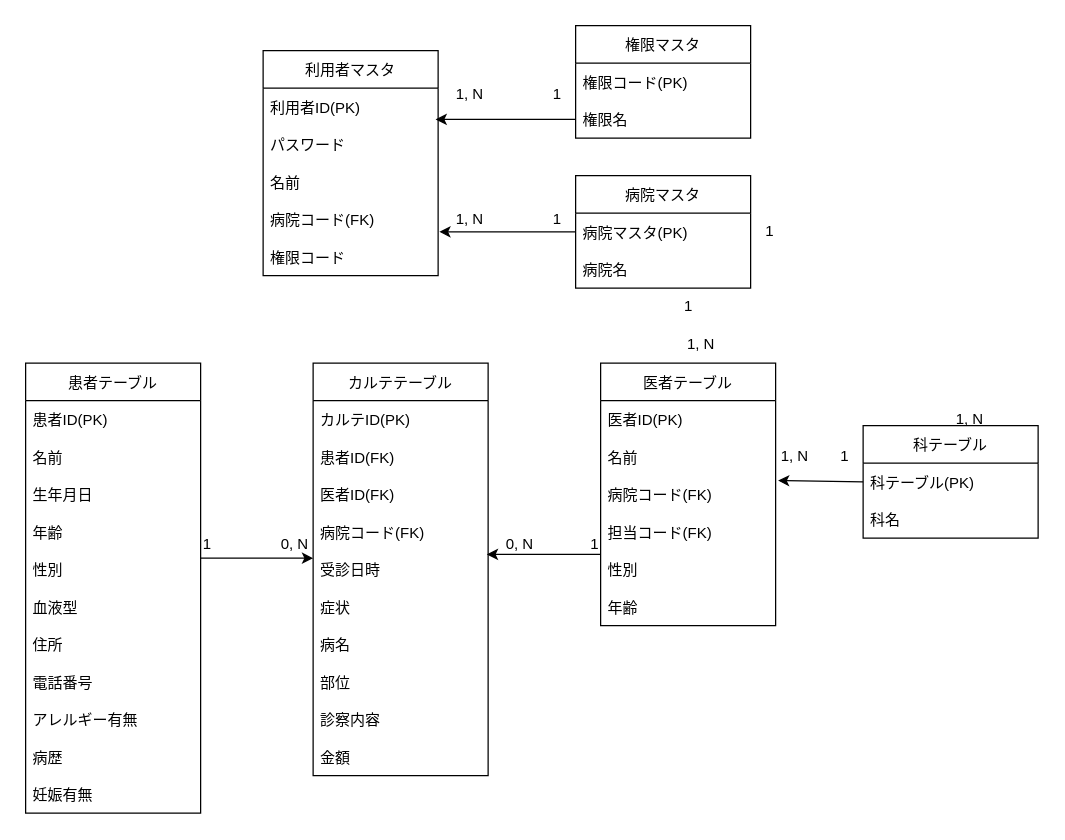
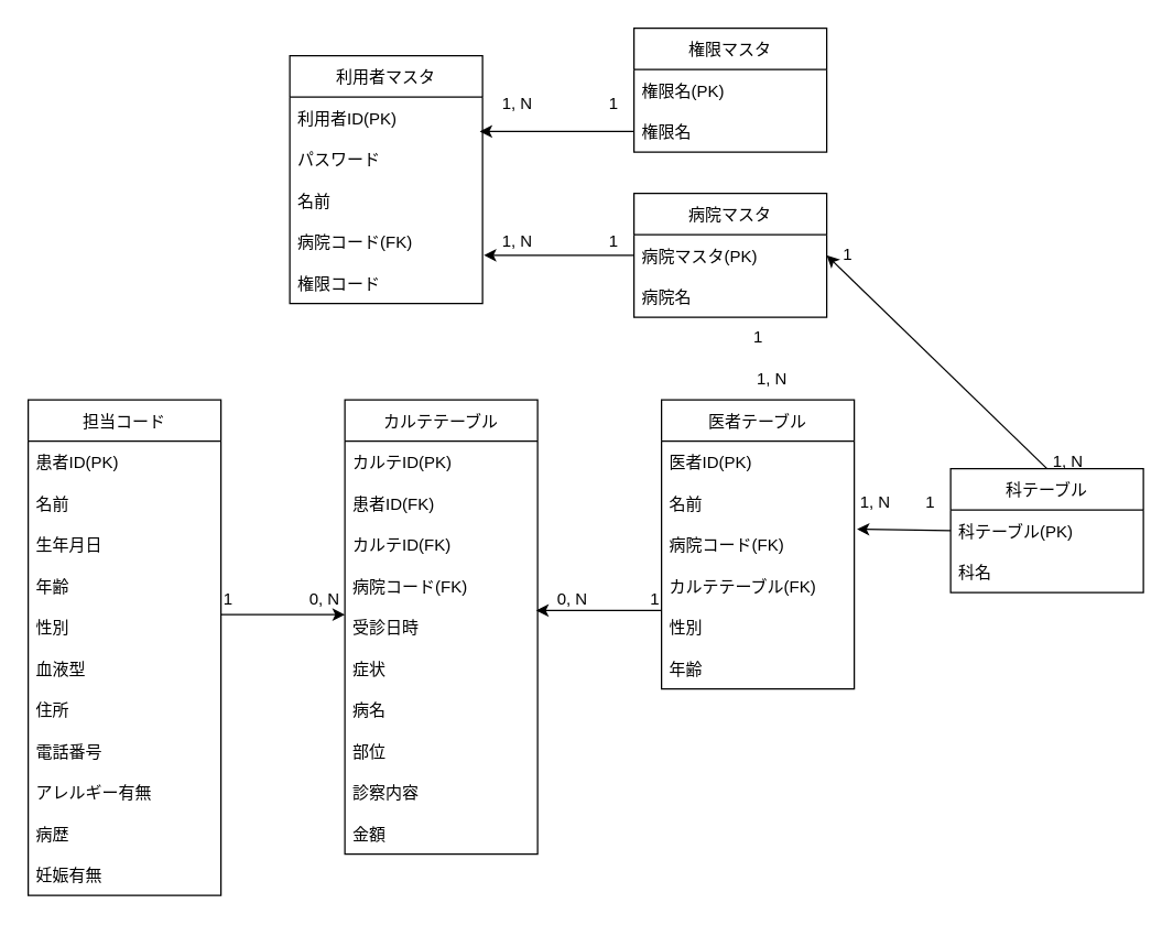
  <mxCell id="0" />
  <mxCell id="1" parent="0" />
  <mxCell id="2" value="利用者マスタ" style="swimlane;fontStyle=0;childLayout=stackLayout;horizontal=1;startSize=30;horizontalStack=0;resizeParent=1;resizeParentMax=0;resizeLast=0;collapsible=1;marginBottom=0;" parent="1" vertex="1"><mxGeometry x="210" y="40" width="140" height="180" as="geometry" /></mxCell>
  <mxCell id="3" value="利用者ID(PK)" style="text;strokeColor=none;fillColor=none;align=left;verticalAlign=middle;spacingLeft=4;spacingRight=4;overflow=hidden;points=[[0,0.5],[1,0.5]];portConstraint=eastwest;rotatable=0;" parent="2" vertex="1"><mxGeometry y="30" width="140" height="30" as="geometry" /></mxCell>
  <mxCell id="4" value="パスワード" style="text;strokeColor=none;fillColor=none;align=left;verticalAlign=middle;spacingLeft=4;spacingRight=4;overflow=hidden;points=[[0,0.5],[1,0.5]];portConstraint=eastwest;rotatable=0;" parent="2" vertex="1"><mxGeometry y="60" width="140" height="30" as="geometry" /></mxCell>
  <mxCell id="5" value="名前" style="text;strokeColor=none;fillColor=none;align=left;verticalAlign=middle;spacingLeft=4;spacingRight=4;overflow=hidden;points=[[0,0.5],[1,0.5]];portConstraint=eastwest;rotatable=0;" parent="2" vertex="1"><mxGeometry y="90" width="140" height="30" as="geometry" /></mxCell>
  <mxCell id="6" value="病院コード(FK)" style="text;strokeColor=none;fillColor=none;align=left;verticalAlign=middle;spacingLeft=4;spacingRight=4;overflow=hidden;points=[[0,0.5],[1,0.5]];portConstraint=eastwest;rotatable=0;" parent="2" vertex="1"><mxGeometry y="120" width="140" height="30" as="geometry" /></mxCell>
  <mxCell id="7" value="権限コード" style="text;strokeColor=none;fillColor=none;align=left;verticalAlign=middle;spacingLeft=4;spacingRight=4;overflow=hidden;points=[[0,0.5],[1,0.5]];portConstraint=eastwest;rotatable=0;" parent="2" vertex="1"><mxGeometry y="150" width="140" height="30" as="geometry" /></mxCell>
  <mxCell id="8" value="病院マスタ" style="swimlane;fontStyle=0;childLayout=stackLayout;horizontal=1;startSize=30;horizontalStack=0;resizeParent=1;resizeParentMax=0;resizeLast=0;collapsible=1;marginBottom=0;" parent="1" vertex="1"><mxGeometry x="460" y="140" width="140" height="90" as="geometry" /></mxCell>
  <mxCell id="9" value="病院マスタ(PK)" style="text;strokeColor=none;fillColor=none;align=left;verticalAlign=middle;spacingLeft=4;spacingRight=4;overflow=hidden;points=[[0,0.5],[1,0.5]];portConstraint=eastwest;rotatable=0;" parent="8" vertex="1"><mxGeometry y="30" width="140" height="30" as="geometry" /></mxCell>
  <mxCell id="10" value="病院名" style="text;strokeColor=none;fillColor=none;align=left;verticalAlign=middle;spacingLeft=4;spacingRight=4;overflow=hidden;points=[[0,0.5],[1,0.5]];portConstraint=eastwest;rotatable=0;" parent="8" vertex="1"><mxGeometry y="60" width="140" height="30" as="geometry" /></mxCell>
- <mxCell id="11" value="患者テーブル" style="swimlane;fontStyle=0;childLayout=stackLayout;horizontal=1;startSize=30;horizontalStack=0;resizeParent=1;resizeParentMax=0;resizeLast=0;collapsible=1;marginBottom=0;" parent="1" vertex="1"><mxGeometry x="20" y="290" width="140" height="360" as="geometry" /></mxCell>
+ <mxCell id="11" value="担当コード" style="swimlane;fontStyle=0;childLayout=stackLayout;horizontal=1;startSize=30;horizontalStack=0;resizeParent=1;resizeParentMax=0;resizeLast=0;collapsible=1;marginBottom=0;" parent="1" vertex="1"><mxGeometry x="20" y="290" width="140" height="360" as="geometry" /></mxCell>
  <mxCell id="12" value="患者ID(PK)" style="text;strokeColor=none;fillColor=none;align=left;verticalAlign=middle;spacingLeft=4;spacingRight=4;overflow=hidden;points=[[0,0.5],[1,0.5]];portConstraint=eastwest;rotatable=0;" parent="11" vertex="1"><mxGeometry y="30" width="140" height="30" as="geometry" /></mxCell>
  <mxCell id="13" value="名前" style="text;strokeColor=none;fillColor=none;align=left;verticalAlign=middle;spacingLeft=4;spacingRight=4;overflow=hidden;points=[[0,0.5],[1,0.5]];portConstraint=eastwest;rotatable=0;" parent="11" vertex="1"><mxGeometry y="60" width="140" height="30" as="geometry" /></mxCell>
  <mxCell id="14" value="生年月日" style="text;strokeColor=none;fillColor=none;align=left;verticalAlign=middle;spacingLeft=4;spacingRight=4;overflow=hidden;points=[[0,0.5],[1,0.5]];portConstraint=eastwest;rotatable=0;" parent="11" vertex="1"><mxGeometry y="90" width="140" height="30" as="geometry" /></mxCell>
  <mxCell id="15" value="年齢" style="text;strokeColor=none;fillColor=none;align=left;verticalAlign=middle;spacingLeft=4;spacingRight=4;overflow=hidden;points=[[0,0.5],[1,0.5]];portConstraint=eastwest;rotatable=0;" parent="11" vertex="1"><mxGeometry y="120" width="140" height="30" as="geometry" /></mxCell>
  <mxCell id="16" value="性別" style="text;strokeColor=none;fillColor=none;align=left;verticalAlign=middle;spacingLeft=4;spacingRight=4;overflow=hidden;points=[[0,0.5],[1,0.5]];portConstraint=eastwest;rotatable=0;" parent="11" vertex="1"><mxGeometry y="150" width="140" height="30" as="geometry" /></mxCell>
  <mxCell id="17" value="血液型" style="text;strokeColor=none;fillColor=none;align=left;verticalAlign=middle;spacingLeft=4;spacingRight=4;overflow=hidden;points=[[0,0.5],[1,0.5]];portConstraint=eastwest;rotatable=0;" parent="11" vertex="1"><mxGeometry y="180" width="140" height="30" as="geometry" /></mxCell>
  <mxCell id="18" value="住所" style="text;strokeColor=none;fillColor=none;align=left;verticalAlign=middle;spacingLeft=4;spacingRight=4;overflow=hidden;points=[[0,0.5],[1,0.5]];portConstraint=eastwest;rotatable=0;" parent="11" vertex="1"><mxGeometry y="210" width="140" height="30" as="geometry" /></mxCell>
  <mxCell id="19" value="電話番号" style="text;strokeColor=none;fillColor=none;align=left;verticalAlign=middle;spacingLeft=4;spacingRight=4;overflow=hidden;points=[[0,0.5],[1,0.5]];portConstraint=eastwest;rotatable=0;" parent="11" vertex="1"><mxGeometry y="240" width="140" height="30" as="geometry" /></mxCell>
  <mxCell id="20" value="アレルギー有無" style="text;strokeColor=none;fillColor=none;align=left;verticalAlign=middle;spacingLeft=4;spacingRight=4;overflow=hidden;points=[[0,0.5],[1,0.5]];portConstraint=eastwest;rotatable=0;" parent="11" vertex="1"><mxGeometry y="270" width="140" height="30" as="geometry" /></mxCell>
  <mxCell id="21" value="病歴" style="text;strokeColor=none;fillColor=none;align=left;verticalAlign=middle;spacingLeft=4;spacingRight=4;overflow=hidden;points=[[0,0.5],[1,0.5]];portConstraint=eastwest;rotatable=0;" parent="11" vertex="1"><mxGeometry y="300" width="140" height="30" as="geometry" /></mxCell>
  <mxCell id="22" value="妊娠有無" style="text;strokeColor=none;fillColor=none;align=left;verticalAlign=middle;spacingLeft=4;spacingRight=4;overflow=hidden;points=[[0,0.5],[1,0.5]];portConstraint=eastwest;rotatable=0;" parent="11" vertex="1"><mxGeometry y="330" width="140" height="30" as="geometry" /></mxCell>
  <mxCell id="23" value="カルテテーブル" style="swimlane;fontStyle=0;childLayout=stackLayout;horizontal=1;startSize=30;horizontalStack=0;resizeParent=1;resizeParentMax=0;resizeLast=0;collapsible=1;marginBottom=0;" parent="1" vertex="1"><mxGeometry x="250" y="290" width="140" height="330" as="geometry" /></mxCell>
  <mxCell id="24" value="カルテID(PK)" style="text;strokeColor=none;fillColor=none;align=left;verticalAlign=middle;spacingLeft=4;spacingRight=4;overflow=hidden;points=[[0,0.5],[1,0.5]];portConstraint=eastwest;rotatable=0;" parent="23" vertex="1"><mxGeometry y="30" width="140" height="30" as="geometry" /></mxCell>
  <mxCell id="25" value="患者ID(FK)" style="text;strokeColor=none;fillColor=none;align=left;verticalAlign=middle;spacingLeft=4;spacingRight=4;overflow=hidden;points=[[0,0.5],[1,0.5]];portConstraint=eastwest;rotatable=0;" vertex="1" parent="23"><mxGeometry y="60" width="140" height="30" as="geometry" /></mxCell>
- <mxCell id="26" value="医者ID(FK)" style="text;strokeColor=none;fillColor=none;align=left;verticalAlign=middle;spacingLeft=4;spacingRight=4;overflow=hidden;points=[[0,0.5],[1,0.5]];portConstraint=eastwest;rotatable=0;" parent="23" vertex="1"><mxGeometry y="90" width="140" height="30" as="geometry" /></mxCell>
+ <mxCell id="26" value="カルテID(FK)" style="text;strokeColor=none;fillColor=none;align=left;verticalAlign=middle;spacingLeft=4;spacingRight=4;overflow=hidden;points=[[0,0.5],[1,0.5]];portConstraint=eastwest;rotatable=0;" parent="23" vertex="1"><mxGeometry y="90" width="140" height="30" as="geometry" /></mxCell>
  <mxCell id="27" value="病院コード(FK)" style="text;strokeColor=none;fillColor=none;align=left;verticalAlign=middle;spacingLeft=4;spacingRight=4;overflow=hidden;points=[[0,0.5],[1,0.5]];portConstraint=eastwest;rotatable=0;" vertex="1" parent="23"><mxGeometry y="120" width="140" height="30" as="geometry" /></mxCell>
  <mxCell id="28" value="受診日時" style="text;strokeColor=none;fillColor=none;align=left;verticalAlign=middle;spacingLeft=4;spacingRight=4;overflow=hidden;points=[[0,0.5],[1,0.5]];portConstraint=eastwest;rotatable=0;" parent="23" vertex="1"><mxGeometry y="150" width="140" height="30" as="geometry" /></mxCell>
  <mxCell id="29" value="症状" style="text;strokeColor=none;fillColor=none;align=left;verticalAlign=middle;spacingLeft=4;spacingRight=4;overflow=hidden;points=[[0,0.5],[1,0.5]];portConstraint=eastwest;rotatable=0;" parent="23" vertex="1"><mxGeometry y="180" width="140" height="30" as="geometry" /></mxCell>
  <mxCell id="30" value="病名" style="text;strokeColor=none;fillColor=none;align=left;verticalAlign=middle;spacingLeft=4;spacingRight=4;overflow=hidden;points=[[0,0.5],[1,0.5]];portConstraint=eastwest;rotatable=0;" vertex="1" parent="23"><mxGeometry y="210" width="140" height="30" as="geometry" /></mxCell>
  <mxCell id="31" value="部位" style="text;strokeColor=none;fillColor=none;align=left;verticalAlign=middle;spacingLeft=4;spacingRight=4;overflow=hidden;points=[[0,0.5],[1,0.5]];portConstraint=eastwest;rotatable=0;" vertex="1" parent="23"><mxGeometry y="240" width="140" height="30" as="geometry" /></mxCell>
  <mxCell id="32" value="診察内容" style="text;strokeColor=none;fillColor=none;align=left;verticalAlign=middle;spacingLeft=4;spacingRight=4;overflow=hidden;points=[[0,0.5],[1,0.5]];portConstraint=eastwest;rotatable=0;" parent="23" vertex="1"><mxGeometry y="270" width="140" height="30" as="geometry" /></mxCell>
  <mxCell id="33" value="金額" style="text;strokeColor=none;fillColor=none;align=left;verticalAlign=middle;spacingLeft=4;spacingRight=4;overflow=hidden;points=[[0,0.5],[1,0.5]];portConstraint=eastwest;rotatable=0;" vertex="1" parent="23"><mxGeometry y="300" width="140" height="30" as="geometry" /></mxCell>
  <mxCell id="34" value="医者テーブル" style="swimlane;fontStyle=0;childLayout=stackLayout;horizontal=1;startSize=30;horizontalStack=0;resizeParent=1;resizeParentMax=0;resizeLast=0;collapsible=1;marginBottom=0;" parent="1" vertex="1"><mxGeometry x="480" y="290" width="140" height="210" as="geometry" /></mxCell>
  <mxCell id="35" value="医者ID(PK)" style="text;strokeColor=none;fillColor=none;align=left;verticalAlign=middle;spacingLeft=4;spacingRight=4;overflow=hidden;points=[[0,0.5],[1,0.5]];portConstraint=eastwest;rotatable=0;" parent="34" vertex="1"><mxGeometry y="30" width="140" height="30" as="geometry" /></mxCell>
  <mxCell id="36" value="名前" style="text;strokeColor=none;fillColor=none;align=left;verticalAlign=middle;spacingLeft=4;spacingRight=4;overflow=hidden;points=[[0,0.5],[1,0.5]];portConstraint=eastwest;rotatable=0;" parent="34" vertex="1"><mxGeometry y="60" width="140" height="30" as="geometry" /></mxCell>
  <mxCell id="37" value="病院コード(FK)" style="text;strokeColor=none;fillColor=none;align=left;verticalAlign=middle;spacingLeft=4;spacingRight=4;overflow=hidden;points=[[0,0.5],[1,0.5]];portConstraint=eastwest;rotatable=0;" parent="34" vertex="1"><mxGeometry y="90" width="140" height="30" as="geometry" /></mxCell>
- <mxCell id="38" value="担当コード(FK)" style="text;strokeColor=none;fillColor=none;align=left;verticalAlign=middle;spacingLeft=4;spacingRight=4;overflow=hidden;points=[[0,0.5],[1,0.5]];portConstraint=eastwest;rotatable=0;" parent="34" vertex="1"><mxGeometry y="120" width="140" height="30" as="geometry" /></mxCell>
+ <mxCell id="38" value="カルテテーブル(FK)" style="text;strokeColor=none;fillColor=none;align=left;verticalAlign=middle;spacingLeft=4;spacingRight=4;overflow=hidden;points=[[0,0.5],[1,0.5]];portConstraint=eastwest;rotatable=0;" parent="34" vertex="1"><mxGeometry y="120" width="140" height="30" as="geometry" /></mxCell>
  <mxCell id="39" value="性別" style="text;strokeColor=none;fillColor=none;align=left;verticalAlign=middle;spacingLeft=4;spacingRight=4;overflow=hidden;points=[[0,0.5],[1,0.5]];portConstraint=eastwest;rotatable=0;" parent="34" vertex="1"><mxGeometry y="150" width="140" height="30" as="geometry" /></mxCell>
  <mxCell id="40" value="年齢" style="text;strokeColor=none;fillColor=none;align=left;verticalAlign=middle;spacingLeft=4;spacingRight=4;overflow=hidden;points=[[0,0.5],[1,0.5]];portConstraint=eastwest;rotatable=0;" parent="34" vertex="1"><mxGeometry y="180" width="140" height="30" as="geometry" /></mxCell>
  <mxCell id="41" value="権限マスタ" style="swimlane;fontStyle=0;childLayout=stackLayout;horizontal=1;startSize=30;horizontalStack=0;resizeParent=1;resizeParentMax=0;resizeLast=0;collapsible=1;marginBottom=0;" parent="1" vertex="1"><mxGeometry x="460" y="20" width="140" height="90" as="geometry" /></mxCell>
- <mxCell id="42" value="権限コード(PK)" style="text;strokeColor=none;fillColor=none;align=left;verticalAlign=middle;spacingLeft=4;spacingRight=4;overflow=hidden;points=[[0,0.5],[1,0.5]];portConstraint=eastwest;rotatable=0;" parent="41" vertex="1"><mxGeometry y="30" width="140" height="30" as="geometry" /></mxCell>
+ <mxCell id="42" value="権限名(PK)" style="text;strokeColor=none;fillColor=none;align=left;verticalAlign=middle;spacingLeft=4;spacingRight=4;overflow=hidden;points=[[0,0.5],[1,0.5]];portConstraint=eastwest;rotatable=0;" parent="41" vertex="1"><mxGeometry y="30" width="140" height="30" as="geometry" /></mxCell>
  <mxCell id="43" value="権限名" style="text;strokeColor=none;fillColor=none;align=left;verticalAlign=middle;spacingLeft=4;spacingRight=4;overflow=hidden;points=[[0,0.5],[1,0.5]];portConstraint=eastwest;rotatable=0;" parent="41" vertex="1"><mxGeometry y="60" width="140" height="30" as="geometry" /></mxCell>
  <mxCell id="44" value="" style="endArrow=classic;html=1;rounded=0;exitX=0;exitY=0.5;exitDx=0;exitDy=0;entryX=1.007;entryY=0.833;entryDx=0;entryDy=0;entryPerimeter=0;" parent="1" source="9" target="6" edge="1"><mxGeometry width="50" height="50" relative="1" as="geometry"><mxPoint x="460" y="90" as="sourcePoint" /><mxPoint x="360" y="190" as="targetPoint" /></mxGeometry></mxCell>
  <mxCell id="45" value="" style="endArrow=classic;html=1;rounded=0;exitX=0;exitY=0.5;exitDx=0;exitDy=0;entryX=-0.04;entryY=1.167;entryDx=0;entryDy=0;entryPerimeter=0;" parent="1" edge="1" target="48" source="43"><mxGeometry width="50" height="50" relative="1" as="geometry"><mxPoint x="80" y="190.98" as="sourcePoint" /><mxPoint x="350" y="195" as="targetPoint" /></mxGeometry></mxCell>
  <mxCell id="46" value="1" style="text;html=1;align=center;verticalAlign=middle;resizable=0;points=[];autosize=1;strokeColor=none;fillColor=none;" parent="1" vertex="1"><mxGeometry x="430" y="60" width="30" height="30" as="geometry" /></mxCell>
  <mxCell id="47" value="1" style="text;html=1;align=center;verticalAlign=middle;resizable=0;points=[];autosize=1;strokeColor=none;fillColor=none;" parent="1" vertex="1"><mxGeometry x="430" y="160" width="30" height="30" as="geometry" /></mxCell>
  <mxCell id="48" value="1, N" style="text;html=1;align=center;verticalAlign=middle;resizable=0;points=[];autosize=1;strokeColor=none;fillColor=none;" parent="1" vertex="1"><mxGeometry x="350" y="60" width="50" height="30" as="geometry" /></mxCell>
  <mxCell id="49" value="1, N" style="text;html=1;align=center;verticalAlign=middle;resizable=0;points=[];autosize=1;strokeColor=none;fillColor=none;" parent="1" vertex="1"><mxGeometry x="350" y="160" width="50" height="30" as="geometry" /></mxCell>
  <mxCell id="50" value="" style="endArrow=classic;html=1;rounded=0;entryX=0.8;entryY=0.867;entryDx=0;entryDy=0;entryPerimeter=0;" parent="1" target="53" edge="1"><mxGeometry width="50" height="50" relative="1" as="geometry"><mxPoint x="160" y="446" as="sourcePoint" /><mxPoint x="260" y="446" as="targetPoint" /></mxGeometry></mxCell>
  <mxCell id="51" value="" style="endArrow=classic;html=1;rounded=0;entryX=-0.02;entryY=0.767;entryDx=0;entryDy=0;entryPerimeter=0;" parent="1" target="55" edge="1"><mxGeometry width="50" height="50" relative="1" as="geometry"><mxPoint x="480" y="443" as="sourcePoint" /><mxPoint x="269.02" y="447" as="targetPoint" /></mxGeometry></mxCell>
  <mxCell id="52" value="1" style="text;html=1;align=center;verticalAlign=middle;resizable=0;points=[];autosize=1;strokeColor=none;fillColor=none;" parent="1" vertex="1"><mxGeometry x="150" y="420" width="30" height="30" as="geometry" /></mxCell>
  <mxCell id="53" value="0, N" style="text;html=1;align=center;verticalAlign=middle;resizable=0;points=[];autosize=1;strokeColor=none;fillColor=none;" parent="1" vertex="1"><mxGeometry x="210" y="420" width="50" height="30" as="geometry" /></mxCell>
  <mxCell id="54" value="1" style="text;html=1;align=center;verticalAlign=middle;resizable=0;points=[];autosize=1;strokeColor=none;fillColor=none;" parent="1" vertex="1"><mxGeometry x="460" y="420" width="30" height="30" as="geometry" /></mxCell>
  <mxCell id="55" value="0, N" style="text;html=1;align=center;verticalAlign=middle;resizable=0;points=[];autosize=1;strokeColor=none;fillColor=none;" parent="1" vertex="1"><mxGeometry x="390" y="420" width="50" height="30" as="geometry" /></mxCell>
  <mxCell id="56" value="科テーブル" style="swimlane;fontStyle=0;childLayout=stackLayout;horizontal=1;startSize=30;horizontalStack=0;resizeParent=1;resizeParentMax=0;resizeLast=0;collapsible=1;marginBottom=0;" parent="1" vertex="1"><mxGeometry x="690" y="340" width="140" height="90" as="geometry" /></mxCell>
  <mxCell id="57" value="科テーブル(PK)" style="text;strokeColor=none;fillColor=none;align=left;verticalAlign=middle;spacingLeft=4;spacingRight=4;overflow=hidden;points=[[0,0.5],[1,0.5]];portConstraint=eastwest;rotatable=0;" parent="56" vertex="1"><mxGeometry y="30" width="140" height="30" as="geometry" /></mxCell>
  <mxCell id="58" value="科名" style="text;strokeColor=none;fillColor=none;align=left;verticalAlign=middle;spacingLeft=4;spacingRight=4;overflow=hidden;points=[[0,0.5],[1,0.5]];portConstraint=eastwest;rotatable=0;" parent="56" vertex="1"><mxGeometry y="60" width="140" height="30" as="geometry" /></mxCell>
  <mxCell id="59" value="" style="endArrow=classic;html=1;rounded=0;exitX=0;exitY=0.5;exitDx=0;exitDy=0;entryX=1.014;entryY=0.133;entryDx=0;entryDy=0;entryPerimeter=0;" parent="1" source="57" target="37" edge="1"><mxGeometry width="50" height="50" relative="1" as="geometry"><mxPoint x="320" y="320" as="sourcePoint" /><mxPoint x="370" y="270" as="targetPoint" /></mxGeometry></mxCell>
  <mxCell id="60" value="1" style="text;html=1;align=center;verticalAlign=middle;resizable=0;points=[];autosize=1;strokeColor=none;fillColor=none;" parent="1" vertex="1"><mxGeometry x="660" y="350" width="30" height="30" as="geometry" /></mxCell>
  <mxCell id="61" value="1, N" style="text;html=1;align=center;verticalAlign=middle;resizable=0;points=[];autosize=1;strokeColor=none;fillColor=none;" parent="1" vertex="1"><mxGeometry x="610" y="350" width="50" height="30" as="geometry" /></mxCell>
+ <mxCell id="62" value="" style="endArrow=classic;html=1;rounded=0;entryX=1;entryY=0.5;entryDx=0;entryDy=0;exitX=0.5;exitY=0;exitDx=0;exitDy=0;" edge="1" parent="1" source="56" target="9"><mxGeometry width="50" height="50" relative="1" as="geometry"><mxPoint x="400" y="380" as="sourcePoint" /><mxPoint x="450" y="330" as="targetPoint" /></mxGeometry></mxCell>
  <mxCell id="63" value="1" style="text;html=1;align=center;verticalAlign=middle;resizable=0;points=[];autosize=1;strokeColor=none;fillColor=none;" vertex="1" parent="1"><mxGeometry x="535" y="230" width="30" height="30" as="geometry" /></mxCell>
  <mxCell id="64" value="1, N" style="text;html=1;align=center;verticalAlign=middle;resizable=0;points=[];autosize=1;strokeColor=none;fillColor=none;" vertex="1" parent="1"><mxGeometry x="535" y="260" width="50" height="30" as="geometry" /></mxCell>
  <mxCell id="65" value="1, N" style="text;html=1;align=center;verticalAlign=middle;resizable=0;points=[];autosize=1;strokeColor=none;fillColor=none;" vertex="1" parent="1"><mxGeometry x="750" y="320" width="50" height="30" as="geometry" /></mxCell>
  <mxCell id="66" value="1" style="text;html=1;align=center;verticalAlign=middle;resizable=0;points=[];autosize=1;strokeColor=none;fillColor=none;" vertex="1" parent="1"><mxGeometry x="600" y="170" width="30" height="30" as="geometry" /></mxCell>
